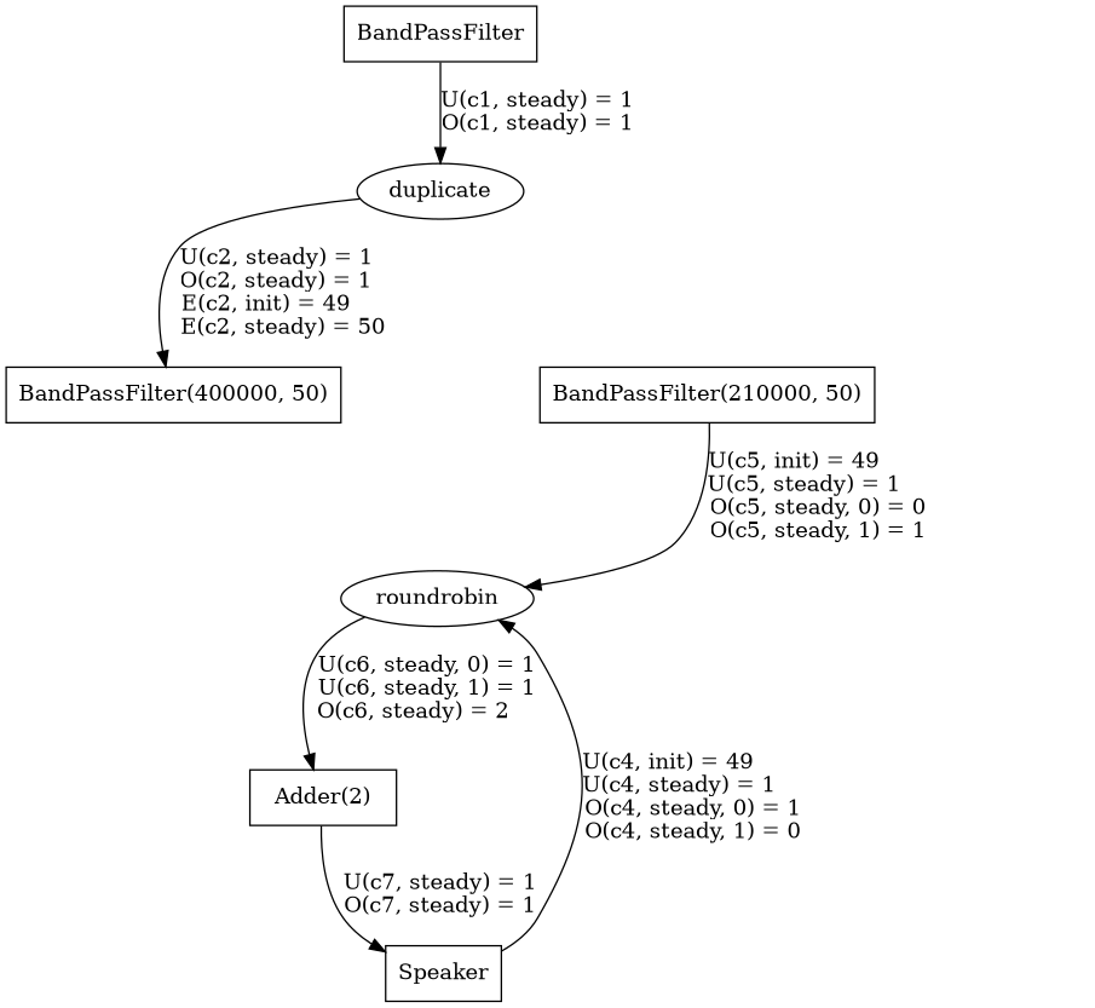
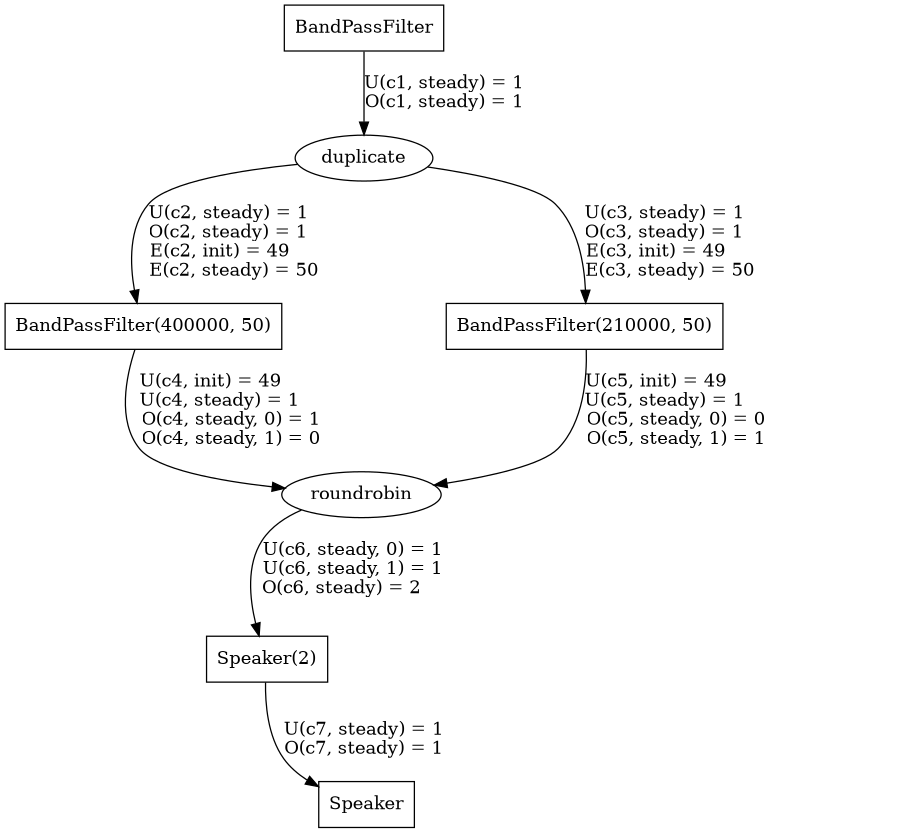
  digraph {
    node [shape=box]
    n1 [label=BandPassFilter]
    duplicate [shape=""]
    n3 [label="BandPassFilter(400000, 50)"]
    n4 [label="BandPassFilter(210000, 50)"]
    roundrobin [shape=""]
-   "Adder(2)"
+   "Adder(2)" [label="Speaker(2)"]
    Speaker
    n1 -> duplicate [label="U(c1, steady) = 1\nO(c1, steady) = 1"]
    duplicate -> n3 [label="U(c2, steady) = 1                                           \nO(c2, steady) = 1                                           \nE(c2, init) = 49                                              \nE(c2, steady) = 50                                         "]
-   Speaker -> roundrobin [label="U(c4, init) = 49                                                \nU(c4, steady) = 1                                             \nO(c4, steady, 0) = 1                                         \nO(c4, steady, 1) = 0                                         \n"]
+   duplicate -> n4 [label="U(c3, steady) = 1     \nO(c3, steady) = 1     \nE(c3, init) = 49        \nE(c3, steady) = 50   "]
+   n3 -> roundrobin [label="U(c4, init) = 49                                                \nU(c4, steady) = 1                                             \nO(c4, steady, 0) = 1                                         \nO(c4, steady, 1) = 0                                         \n"]
    n4 -> roundrobin [label="U(c5, init) = 49       \nU(c5, steady) = 1    \nO(c5, steady, 0) = 0\nO(c5, steady, 1) = 1\n"]
    roundrobin -> "Adder(2)" [label="U(c6, steady, 0) = 1\nU(c6, steady, 1) = 1\nO(c6, steady) = 2    "]
    "Adder(2)" -> Speaker [label="U(c7, steady) = 1\nO(c7, steady) = 1"]
  }
